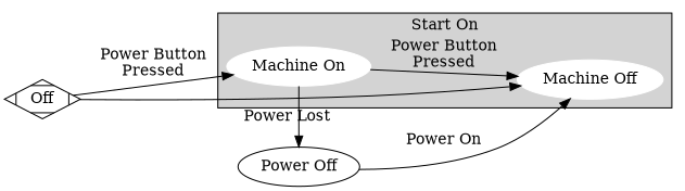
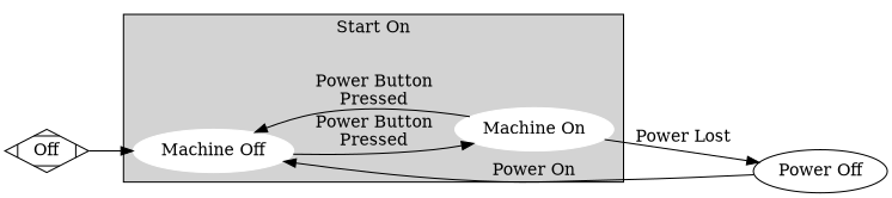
  digraph {
    compound=true
    rankdir=LR
    n1 [color=white label="Machine Off" style=filled]
    n2 [color=white label="Machine On" style=filled]
    n3 [label="Power Off"]
    n4 [label=Off shape=Mdiamond]
    subgraph cluster_1 {
      label="Start On"
      style=filled
      n1
      n2
    }
-   n4 -> n2 [label="Power Button\nPressed"]
+   n1 -> n2 [label="Power Button\nPressed"]
    n2 -> n1 [label="Power Button\nPressed"]
    n2 -> n3 [label="Power Lost"]
    n3 -> n1 [label="Power On"]
    n4 -> n1
  }
